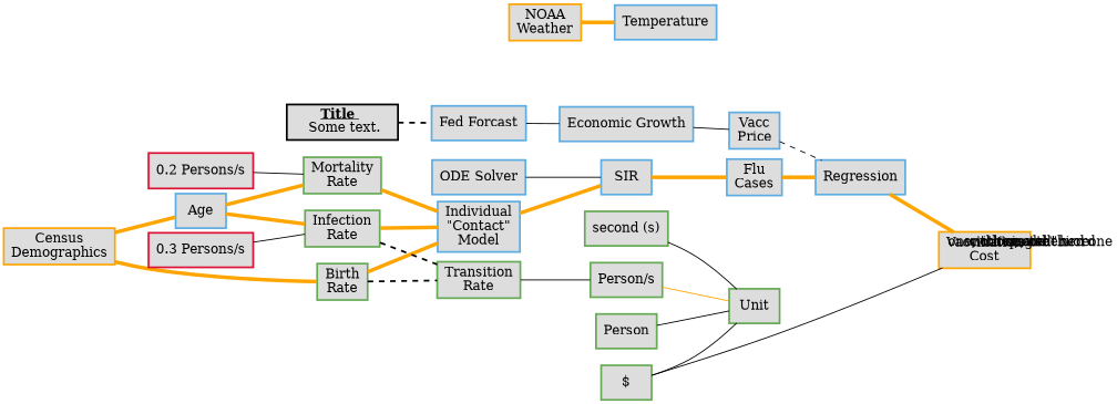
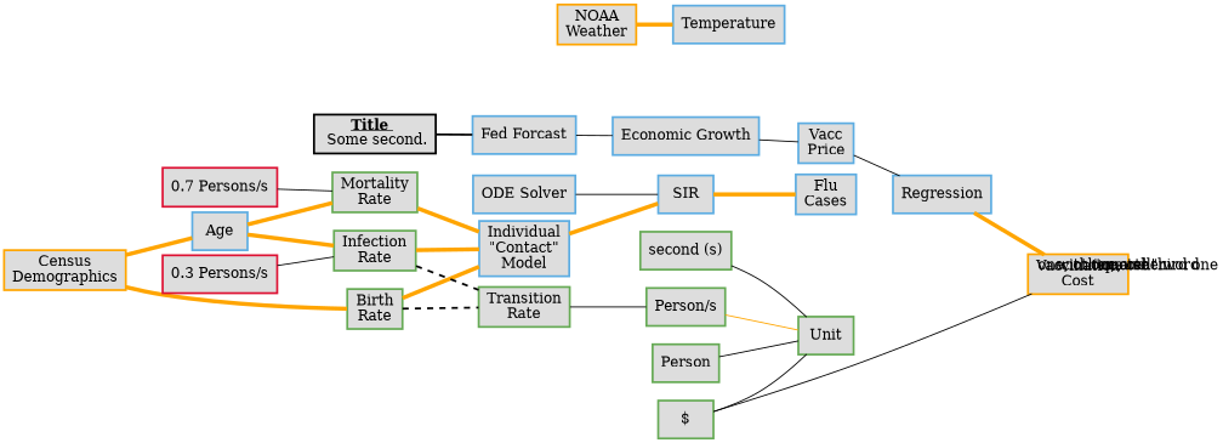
  digraph {
    pack=true
    rankdir=LR
    node [color="#5DADE2" fillcolor="#dddddd" penwidth=2.0 shape=record style=filled]
    edge [color=orange dir=none penwidth=4.0 style=solid]
    n1 [color=orange label="NOAA\nWeather"]
    n2 [label=Temperature]
    n3 [color=orange label="Vaccination\nCost"]
    n4 [color=orange label="Census\nDemographics"]
    n5 [color="#66AA55" label="Birth\nRate"]
    n6 [label=Age]
    n7 [color="#66AA55" label="{Transition\nRate}"]
    n8 [label="Individual\n\"Contact\"\nModel"]
    n9 [color="#66AA55" label="Infection\nRate"]
    n10 [color="#66AA55" label="Mortality\nRate"]
    n11 [label="Fed Forcast"]
    n12 [label="Economic Growth"]
    n13 [label="Vacc\nPrice"]
    n14 [label=SIR]
    n15 [label="Flu\nCases"]
    n16 [label=Regression]
    n17 [label="ODE Solver"]
    n18 [color="#66AA55" label="Person/s"]
    n19 [color="#66AA55" label=Unit]
    n20 [color="#66AA55" label=Person]
    n21 [color="#66AA55" label="second (s)"]
    n22 [color="#66AA55" label="$"]
-   n23 [color="#DD1133" label="0.2 Persons/s"]
+   n23 [color="#DD1133" label="0.7 Persons/s"]
    n24 [color="#DD1133" label="0.3 Persons/s"]
-   n25 [color="#000000" label=<<U><B>Title </B></U> <BR/> Some text.>]
+   n25 [color="#000000" label=<<U><B>Title </B></U> <BR/> Some second.>]
    n1 -> n2
    n4 -> n5
    n4 -> n6
    n5 -> n7 [color=black penwidth=2.0 style=dashed]
    n5 -> n8 [label="one, other, and third one"]
    n6 -> n9
    n6 -> n10
    n7 -> n18 [color=missing penwidth=missing style=missing]
    n8 -> n14
    n9 -> n7 [color=black penwidth=2.0 style=dashed]
    n9 -> n8 [label="one, other"]
    n10 -> n8 [label=cause]
    n11 -> n12 [color=missing penwidth=missing style=missing]
    n12 -> n13 [color=missing penwidth=missing style=missing]
-   n13 -> n16 [color=missing penwidth=missing style=dashed]
+   n13 -> n16 [color=missing penwidth=missing style=missing]
    n14 -> n15
-   n15 -> n16 [label="with single \" here"]
    n16 -> n3 [label="with \"quoted\" word"]
    n17 -> n14 [color=missing penwidth=missing style=missing]
    n18 -> n19 [penwidth=missing style=missing]
    n20 -> n19 [color=missing penwidth=missing style=missing]
    n21 -> n19 [color=missing penwidth=missing style=missing]
    n22 -> n3 [color=missing penwidth=missing style=missing]
    n22 -> n19 [color=missing penwidth=missing style=missing]
    n23 -> n10 [color=missing penwidth=missing style=missing]
    n24 -> n9 [color=missing penwidth=missing style=missing]
-   n25 -> n11 [color=black penwidth=2.0 style=dashed]
+   n25 -> n11 [color=black penwidth=2.0]
  }
